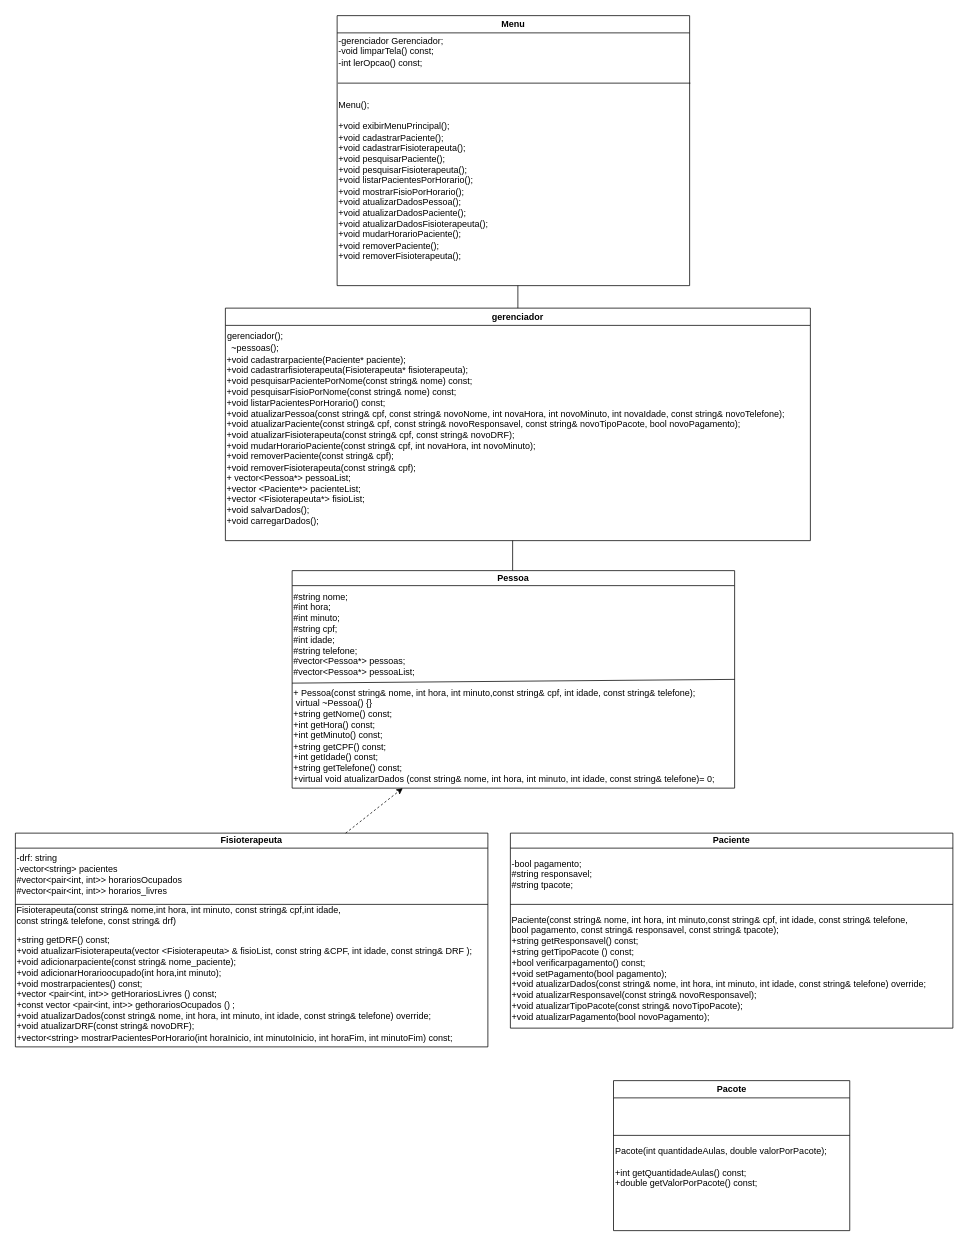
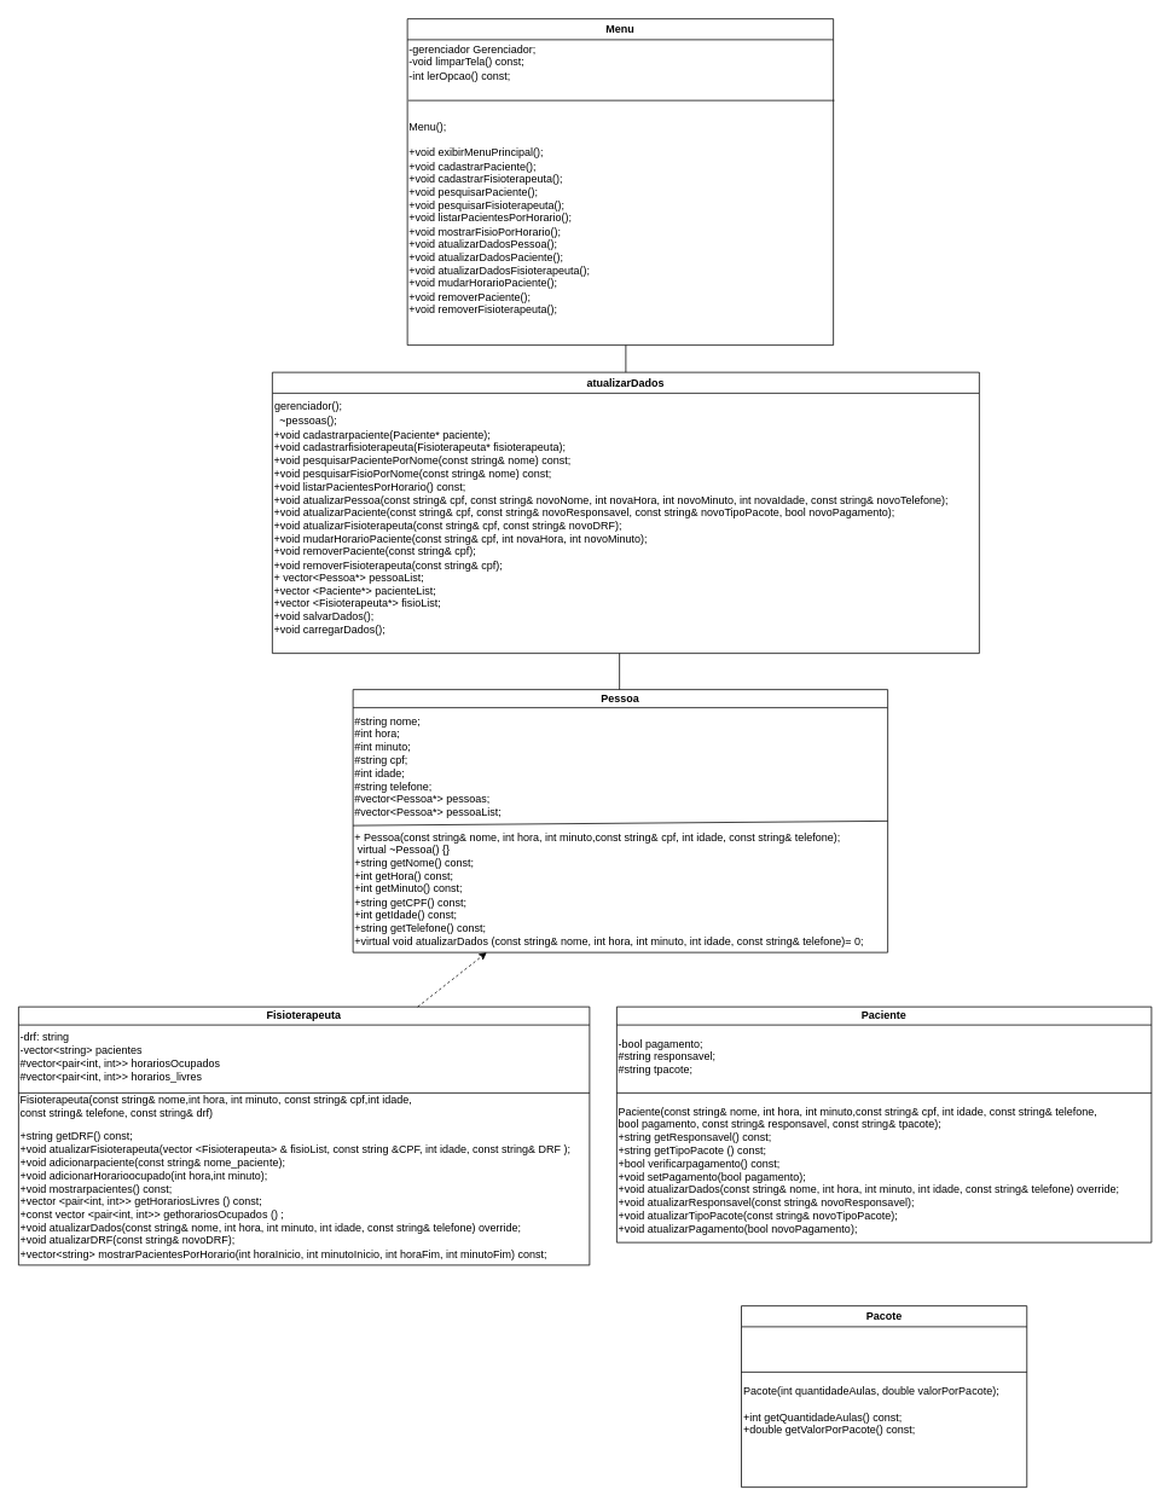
  <mxCell id="0" />
  <mxCell id="1" parent="0" />
  <mxCell id="2" value="Pessoa" style="swimlane;whiteSpace=wrap;html=1;startSize=20;" vertex="1" parent="1"><mxGeometry x="389" y="760" width="590" height="290" as="geometry" /></mxCell>
  <mxCell id="3" value="&lt;div style=&quot;&quot;&gt;&lt;span style=&quot;background-color: initial;&quot;&gt;#&lt;/span&gt;&lt;span style=&quot;background-color: initial;&quot;&gt;string nome;&lt;/span&gt;&lt;/div&gt;&lt;div style=&quot;&quot;&gt;#int hora;&lt;/div&gt;&lt;div style=&quot;&quot;&gt;#int minuto;&lt;/div&gt;&lt;div style=&quot;&quot;&gt;#string cpf;&lt;/div&gt;&lt;div style=&quot;&quot;&gt;#int idade;&lt;/div&gt;&lt;div style=&quot;&quot;&gt;#string telefone;&lt;/div&gt;&lt;div style=&quot;&quot;&gt;#vector&amp;lt;Pessoa*&amp;gt; pessoas;&lt;/div&gt;&lt;div style=&quot;&quot;&gt;#vector&amp;lt;Pessoa*&amp;gt; pessoaList;&lt;/div&gt;" style="text;html=1;align=left;verticalAlign=middle;resizable=0;points=[];autosize=1;strokeColor=none;fillColor=none;" vertex="1" parent="2"><mxGeometry y="20" width="190" height="130" as="geometry" /></mxCell>
  <mxCell id="4" value="" style="endArrow=none;html=1;rounded=0;entryX=1;entryY=0.5;entryDx=0;entryDy=0;" edge="1" parent="2" target="2"><mxGeometry width="50" height="50" relative="1" as="geometry"><mxPoint y="150" as="sourcePoint" /><mxPoint x="200" y="150" as="targetPoint" /></mxGeometry></mxCell>
  <mxCell id="5" value="+&lt;span style=&quot;background-color: initial;&quot;&gt;&amp;nbsp;Pessoa(const string&amp;amp; nome, int hora, int minuto,const string&amp;amp; cpf, int idade, const string&amp;amp; telefone);&lt;/span&gt;&lt;div&gt;&amp;nbsp;virtual ~Pessoa() {}&amp;nbsp;&lt;/div&gt;&lt;div&gt;+string getNome() const;&lt;/div&gt;&lt;div&gt;+int getHora() const;&lt;/div&gt;&lt;div&gt;+int getMinuto() const;&lt;/div&gt;&lt;div&gt;+string getCPF() const;&lt;/div&gt;&lt;div&gt;+int getIdade() const;&lt;/div&gt;&lt;div&gt;+string getTelefone() const;&lt;/div&gt;&lt;div&gt;&lt;span style=&quot;background-color: initial;&quot;&gt;+virtual void atualizarDados (const string&amp;amp; nome, int hora, int minuto, int idade, const string&amp;amp; telefone)= 0;&lt;/span&gt;&lt;/div&gt;" style="text;html=1;align=left;verticalAlign=middle;resizable=0;points=[];autosize=1;strokeColor=none;fillColor=none;" vertex="1" parent="2"><mxGeometry y="150" width="590" height="140" as="geometry" /></mxCell>
  <mxCell id="6" value="Fisioterapeuta" style="swimlane;whiteSpace=wrap;html=1;startSize=20;" vertex="1" parent="1"><mxGeometry x="20" y="1110" width="630" height="285" as="geometry" /></mxCell>
  <mxCell id="7" value="" style="endArrow=none;html=1;rounded=0;" edge="1" parent="6"><mxGeometry width="50" height="50" relative="1" as="geometry"><mxPoint y="95" as="sourcePoint" /><mxPoint x="630" y="95" as="targetPoint" /></mxGeometry></mxCell>
  <mxCell id="8" value="-drf: string&lt;div style=&quot;&quot;&gt;-vector&amp;lt;string&amp;gt; pacientes&lt;/div&gt;&lt;div style=&quot;&quot;&gt;&lt;span style=&quot;background-color: initial;&quot;&gt;#vector&amp;lt;pair&amp;lt;int, int&amp;gt;&amp;gt; horariosOcupados&lt;/span&gt;&lt;br&gt;&lt;/div&gt;&lt;div style=&quot;&quot;&gt;&lt;span style=&quot;background-color: initial;&quot;&gt;#vector&amp;lt;pair&amp;lt;int, int&amp;gt;&amp;gt; horarios_livres&lt;/span&gt;&lt;/div&gt;" style="text;html=1;align=left;verticalAlign=middle;resizable=0;points=[];autosize=1;strokeColor=none;fillColor=none;" vertex="1" parent="6"><mxGeometry y="20" width="240" height="70" as="geometry" /></mxCell>
  <mxCell id="9" value="&lt;div style=&quot;&quot;&gt;&lt;span style=&quot;background-color: initial;&quot;&gt;Fisioterapeuta(const string&amp;amp; nome,&lt;/span&gt;&lt;span style=&quot;background-color: initial;&quot;&gt;int hora,&amp;nbsp;&lt;/span&gt;&lt;span style=&quot;background-color: initial;&quot;&gt;int minuto,&amp;nbsp;&lt;/span&gt;&lt;span style=&quot;background-color: initial;&quot;&gt;const string&amp;amp; cpf,&lt;/span&gt;&lt;span style=&quot;background-color: initial;&quot;&gt;int idade,&amp;nbsp;&lt;/span&gt;&lt;/div&gt;&lt;div style=&quot;&quot;&gt;&lt;span style=&quot;background-color: initial;&quot;&gt;const string&amp;amp; telefone,&amp;nbsp;&lt;/span&gt;&lt;span style=&quot;background-color: initial;&quot;&gt;const string&amp;amp; drf)&lt;/span&gt;&lt;/div&gt;" style="text;html=1;align=left;verticalAlign=middle;resizable=0;points=[];autosize=1;strokeColor=none;fillColor=none;" vertex="1" parent="6"><mxGeometry y="90" width="460" height="40" as="geometry" /></mxCell>
  <mxCell id="10" value="&lt;div&gt;+&lt;span style=&quot;background-color: initial;&quot;&gt;string getDRF() const;&lt;/span&gt;&lt;/div&gt;&lt;div&gt;+void atualizarFisioterapeuta(vector &amp;lt;Fisioterapeuta&amp;gt; &amp;amp; fisioList, const string &amp;amp;CPF, int idade, const string&amp;amp; DRF );&lt;/div&gt;&lt;div&gt;+void adicionarpaciente(const string&amp;amp; nome_paciente);&lt;/div&gt;&lt;div&gt;+void adicionarHorarioocupado(int hora,int minuto);&lt;/div&gt;&lt;div&gt;+void mostrarpacientes() const;&lt;/div&gt;&lt;div&gt;+vector &amp;lt;pair&amp;lt;int, int&amp;gt;&amp;gt; getHorariosLivres () const;&lt;/div&gt;&lt;div&gt;&lt;div&gt;+&lt;span style=&quot;background-color: initial;&quot;&gt;const&amp;nbsp;&lt;/span&gt;&lt;span style=&quot;background-color: initial;&quot;&gt;vector &amp;lt;pair&amp;lt;int, int&amp;gt;&amp;gt; gethorariosOcupados () ;&lt;/span&gt;&lt;/div&gt;&lt;/div&gt;&lt;div&gt;&lt;span style=&quot;background-color: initial;&quot;&gt;+void atualizarDados(const string&amp;amp; nome, int hora, int minuto, int idade, const string&amp;amp; telefone) override;&lt;/span&gt;&lt;br&gt;&lt;/div&gt;&lt;div&gt;+void atualizarDRF(const string&amp;amp; novoDRF);&lt;/div&gt;&lt;div&gt;+vector&amp;lt;string&amp;gt; mostrarPacientesPorHorario(int horaInicio, int minutoInicio, int horaFim, int minutoFim) const;&lt;/div&gt;&lt;div&gt;&lt;br&gt;&lt;/div&gt;" style="text;html=1;align=left;verticalAlign=middle;resizable=0;points=[];autosize=1;strokeColor=none;fillColor=none;" vertex="1" parent="6"><mxGeometry y="130" width="630" height="170" as="geometry" /></mxCell>
  <mxCell id="11" value="&lt;font style=&quot;vertical-align: inherit;&quot;&gt;&lt;font style=&quot;vertical-align: inherit;&quot;&gt;Pacote&lt;/font&gt;&lt;/font&gt;" style="swimlane;whiteSpace=wrap;html=1;" vertex="1" parent="1"><mxGeometry x="817.5" y="1440" width="315" height="200" as="geometry" /></mxCell>
  <mxCell id="12" value="" style="endArrow=none;html=1;rounded=0;" edge="1" parent="11"><mxGeometry width="50" height="50" relative="1" as="geometry"><mxPoint y="73" as="sourcePoint" /><mxPoint x="315" y="73" as="targetPoint" /></mxGeometry></mxCell>
  <mxCell id="13" value="&lt;span style=&quot;background-color: initial;&quot;&gt;Pacote(int quantidadeAulas, double valorPorPacote);&lt;/span&gt;&lt;div&gt;&lt;br&gt;&lt;/div&gt;&lt;div&gt;+int getQuantidadeAulas() const;&lt;/div&gt;&lt;div&gt;+double getValorPorPacote() const;&lt;/div&gt;" style="text;html=1;align=left;verticalAlign=middle;resizable=0;points=[];autosize=1;strokeColor=none;fillColor=none;" vertex="1" parent="11"><mxGeometry y="80" width="310" height="70" as="geometry" /></mxCell>
  <mxCell id="14" value="Paciente" style="swimlane;whiteSpace=wrap;html=1;startSize=20;" vertex="1" parent="1"><mxGeometry x="680" y="1110" width="590" height="260" as="geometry" /></mxCell>
  <mxCell id="15" value="" style="endArrow=none;html=1;rounded=0;" edge="1" parent="14"><mxGeometry width="50" height="50" relative="1" as="geometry"><mxPoint y="95" as="sourcePoint" /><mxPoint x="590" y="95" as="targetPoint" /></mxGeometry></mxCell>
  <mxCell id="16" value="-bool pagamento;&lt;div&gt;#&lt;span style=&quot;background-color: initial;&quot;&gt;string responsavel;&lt;/span&gt;&lt;/div&gt;&lt;div&gt;#string tpacote;&lt;/div&gt;" style="text;html=1;align=left;verticalAlign=middle;resizable=0;points=[];autosize=1;strokeColor=none;fillColor=none;" vertex="1" parent="14"><mxGeometry y="25" width="130" height="60" as="geometry" /></mxCell>
  <mxCell id="17" value="&lt;div&gt;Paciente(const string&amp;amp; nome, int hora, int minuto,&lt;span style=&quot;background-color: initial;&quot;&gt;const string&amp;amp; cpf, int idade, const string&amp;amp; telefone,&amp;nbsp;&lt;/span&gt;&lt;/div&gt;&lt;div&gt;&lt;span style=&quot;background-color: initial;&quot;&gt;bool pagamento, const string&amp;amp; responsavel,&amp;nbsp;&lt;/span&gt;&lt;span style=&quot;background-color: initial;&quot;&gt;const string&amp;amp; tpacote);&lt;/span&gt;&lt;/div&gt;&lt;div&gt;+string getResponsavel() const;&lt;/div&gt;&lt;div&gt;+string getTipoPacote () const;&lt;/div&gt;&lt;div&gt;+bool verificarpagamento() const;&lt;/div&gt;&lt;div&gt;+void setPagamento(bool pagamento);&lt;/div&gt;&lt;div&gt;+void atualizarDados(const string&amp;amp; nome, int hora, int minuto, int idade, const string&amp;amp; telefone) override;&lt;/div&gt;&lt;div&gt;+void atualizarResponsavel(const string&amp;amp; novoResponsavel);&lt;/div&gt;&lt;div&gt;+void atualizarTipoPacote(const string&amp;amp; novoTipoPacote);&lt;/div&gt;&lt;div&gt;+void atualizarPagamento(bool novoPagamento);&lt;/div&gt;" style="text;html=1;align=left;verticalAlign=middle;resizable=0;points=[];autosize=1;strokeColor=none;fillColor=none;" vertex="1" parent="14"><mxGeometry y="100" width="580" height="160" as="geometry" /></mxCell>
- <mxCell id="18" value="gerenciador" style="swimlane;whiteSpace=wrap;html=1;" vertex="1" parent="1"><mxGeometry x="300" y="410" width="780" height="310" as="geometry" /></mxCell>
+ <mxCell id="18" value="atualizarDados" style="swimlane;whiteSpace=wrap;html=1;" vertex="1" parent="1"><mxGeometry x="300" y="410" width="780" height="310" as="geometry" /></mxCell>
  <mxCell id="19" value="+ vector&amp;lt;Pessoa*&amp;gt; pessoaList;&lt;div&gt;&lt;span style=&quot;background-color: initial;&quot;&gt;+vector &amp;lt;Paciente*&amp;gt; pacienteList;&lt;/span&gt;&lt;/div&gt;&lt;div&gt;+vector &amp;lt;Fisioterapeuta*&amp;gt; fisioList;&lt;/div&gt;&lt;div&gt;+void salvarDados();&lt;/div&gt;&lt;div&gt;+void carregarDados();&lt;/div&gt;" style="text;html=1;align=left;verticalAlign=middle;resizable=0;points=[];autosize=1;strokeColor=none;fillColor=none;" vertex="1" parent="18"><mxGeometry y="210" width="210" height="90" as="geometry" /></mxCell>
  <mxCell id="20" value="&lt;div&gt;+void cadastrarpaciente(Paciente* paciente);&lt;/div&gt;&lt;div&gt;+void cadastrarfisioterapeuta(Fisioterapeuta* fisioterapeuta);&lt;/div&gt;&lt;span style=&quot;background-color: initial;&quot;&gt;+void pesquisarPacientePorNome(const string&amp;amp; nome) const;&lt;/span&gt;&lt;br&gt;&lt;span style=&quot;background-color: initial;&quot;&gt;+void pesquisarFisioPorNome(const string&amp;amp; nome) const;&lt;/span&gt;&lt;br&gt;&lt;span style=&quot;background-color: initial;&quot;&gt;+void listarPacientesPorHorario() const;&lt;/span&gt;&lt;br&gt;&lt;span style=&quot;background-color: initial;&quot;&gt;+void atualizarPessoa(const string&amp;amp; cpf, const string&amp;amp; novoNome, int novaHora, int novoMinuto, int novaIdade, const string&amp;amp; novoTelefone);&lt;/span&gt;&lt;br&gt;&lt;span style=&quot;background-color: initial;&quot;&gt;+void atualizarPaciente(const string&amp;amp; cpf, const string&amp;amp; novoResponsavel, const string&amp;amp; novoTipoPacote, bool novoPagamento);&lt;/span&gt;&lt;br&gt;&lt;span style=&quot;background-color: initial;&quot;&gt;+void atualizarFisioterapeuta(const string&amp;amp; cpf, const string&amp;amp; novoDRF);&lt;/span&gt;&lt;br&gt;&lt;span style=&quot;background-color: initial;&quot;&gt;+void mudarHorarioPaciente(const string&amp;amp; cpf, int novaHora, int novoMinuto);&lt;/span&gt;&lt;br&gt;&lt;span style=&quot;background-color: initial;&quot;&gt;+void removerPaciente(const string&amp;amp; cpf);&lt;/span&gt;&lt;br&gt;&lt;span style=&quot;background-color: initial;&quot;&gt;+void removerFisioterapeuta(const string&amp;amp; cpf);&lt;/span&gt;&lt;div&gt;&lt;br&gt;&lt;div&gt;&lt;br&gt;&lt;/div&gt;&lt;/div&gt;" style="text;html=1;align=left;verticalAlign=middle;resizable=0;points=[];autosize=1;strokeColor=none;fillColor=none;" vertex="1" parent="18"><mxGeometry y="55" width="770" height="200" as="geometry" /></mxCell>
  <mxCell id="21" value="gerenciador();&lt;br/&gt;    ~pessoas();" style="text;html=1;align=center;verticalAlign=middle;whiteSpace=wrap;rounded=0;" vertex="1" parent="18"><mxGeometry x="10" y="30" width="60" height="30" as="geometry" /></mxCell>
  <mxCell id="22" value="" style="endArrow=none;html=1;rounded=0;exitX=0.5;exitY=0;exitDx=0;exitDy=0;" edge="1" parent="18" source="18"><mxGeometry width="50" height="50" relative="1" as="geometry"><mxPoint x="340" y="20" as="sourcePoint" /><mxPoint x="390" y="-30" as="targetPoint" /></mxGeometry></mxCell>
  <mxCell id="23" value="" style="endArrow=classic;html=1;rounded=0;exitX=0.699;exitY=0;exitDx=0;exitDy=0;exitPerimeter=0;entryX=0.25;entryY=1;entryDx=0;entryDy=0;dashed=1;" edge="1" parent="1" source="6" target="2"><mxGeometry width="50" height="50" relative="1" as="geometry"><mxPoint x="520" y="810" as="sourcePoint" /><mxPoint x="580" y="760" as="targetPoint" /></mxGeometry></mxCell>
  <mxCell id="24" value="Menu" style="swimlane;whiteSpace=wrap;html=1;" vertex="1" parent="1"><mxGeometry x="449" y="20" width="470" height="360" as="geometry" /></mxCell>
  <mxCell id="25" value="" style="endArrow=none;html=1;rounded=0;" edge="1" parent="24"><mxGeometry width="50" height="50" relative="1" as="geometry"><mxPoint x="1" y="90" as="sourcePoint" /><mxPoint x="471" y="90" as="targetPoint" /></mxGeometry></mxCell>
  <mxCell id="26" value="&lt;div&gt;-gerenciador Gerenciador;&lt;/div&gt;&lt;div&gt;&lt;span style=&quot;background-color: initial;&quot;&gt;-void limparTela() const;&lt;/span&gt;&lt;/div&gt;&lt;div&gt;&lt;span style=&quot;background-color: initial;&quot;&gt;-int lerOpcao() const;&lt;/span&gt;&lt;/div&gt;&lt;div&gt;&lt;br&gt;&lt;/div&gt;" style="text;html=1;align=left;verticalAlign=middle;resizable=0;points=[];autosize=1;strokeColor=none;fillColor=none;" vertex="1" parent="24"><mxGeometry y="20" width="160" height="70" as="geometry" /></mxCell>
  <mxCell id="27" value="&lt;div&gt;Menu();&lt;/div&gt;&lt;div&gt;&lt;br&gt;&lt;/div&gt;&lt;div&gt;+void exibirMenuPrincipal();&lt;/div&gt;&lt;div&gt;+void cadastrarPaciente();&lt;/div&gt;&lt;div&gt;+void cadastrarFisioterapeuta();&lt;/div&gt;&lt;div&gt;+void pesquisarPaciente();&lt;/div&gt;&lt;div&gt;+void pesquisarFisioterapeuta();&lt;/div&gt;&lt;div&gt;+void listarPacientesPorHorario();&lt;/div&gt;&lt;div&gt;+void mostrarFisioPorHorario();&lt;/div&gt;&lt;div&gt;+void atualizarDadosPessoa();&lt;/div&gt;&lt;div&gt;+void atualizarDadosPaciente();&lt;/div&gt;&lt;div&gt;+void atualizarDadosFisioterapeuta();&lt;/div&gt;&lt;div&gt;+void mudarHorarioPaciente();&lt;/div&gt;&lt;div&gt;+void removerPaciente();&lt;/div&gt;&lt;div&gt;+void removerFisioterapeuta();&lt;/div&gt;" style="text;html=1;align=left;verticalAlign=middle;resizable=0;points=[];autosize=1;strokeColor=none;fillColor=none;" vertex="1" parent="24"><mxGeometry y="105" width="220" height="230" as="geometry" /></mxCell>
  <mxCell id="28" value="" style="endArrow=none;html=1;rounded=0;" edge="1" parent="1"><mxGeometry width="50" height="50" relative="1" as="geometry"><mxPoint x="683" y="760" as="sourcePoint" /><mxPoint x="683" y="720" as="targetPoint" /></mxGeometry></mxCell>
